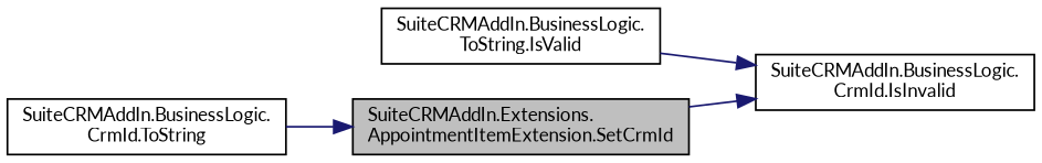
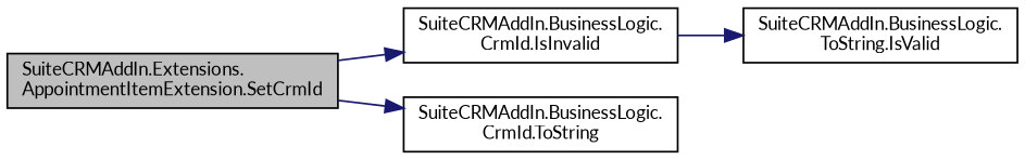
  digraph {
    fontname=Lato
    rankdir=LR
    node [color=black fillcolor=white fontname=Lato fontsize=10 shape=record style=filled]
    edge [color=midnightblue fontname=Lato fontsize=10 labelfontname=Helvetica labelfontsize=10 style=solid]
    n1 [fillcolor=grey75 fontcolor=black height=0.2 label="SuiteCRMAddIn.Extensions.\lAppointmentItemExtension.SetCrmId" width=0.4]
    n2 [height=0.2 label="SuiteCRMAddIn.BusinessLogic.\lCrmId.IsInvalid" width=0.4]
    n3 [height=0.2 label="SuiteCRMAddIn.BusinessLogic.\lCrmId.ToString" width=0.4]
    n4 [height=0.2 label="SuiteCRMAddIn.BusinessLogic.\lToString.IsValid" width=0.4]
    n1 -> n2
-   n3 -> n1
-   n4 -> n2
+   n1 -> n3
+   n2 -> n4
  }
